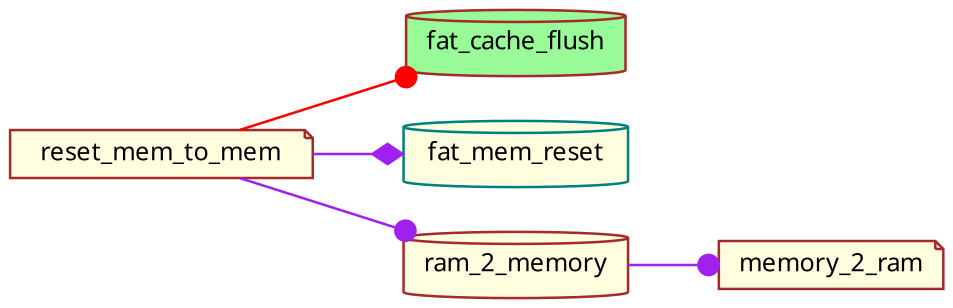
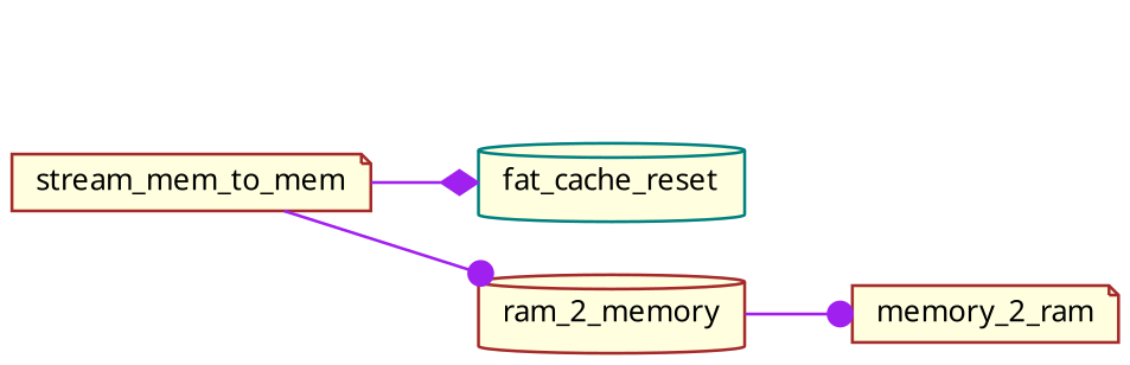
  digraph {
    rankdir=LR
    node [color=brown fillcolor=lightyellow fontname="FreeSans.ttf" fontsize=10 shape=cylinder style=filled]
    edge [arrowhead=dot color=purple fontname="FreeSans.ttf" fontsize=10 labelfontname="FreeSans.ttf" labelfontsize=10 style=solid]
-   n1 [fontcolor=black height=0.2 label=reset_mem_to_mem shape=note width=0.4]
-   n2 [fillcolor=palegreen height=0.2 label=fat_cache_flush width=0.4]
-   n3 [color=teal height=0.2 label=fat_mem_reset width=0.4]
+   n1 [fontcolor=black height=0.2 label=stream_mem_to_mem shape=note width=0.4]
+   n3 [color=teal height=0.2 label=fat_cache_reset width=0.4]
    n4 [height=0.2 label=ram_2_memory width=0.4]
    n5 [height=0.2 label=memory_2_ram shape=note width=0.4]
-   n1 -> n2 [color=red]
    n1 -> n3 [arrowhead=diamond]
    n1 -> n4
    n4 -> n5
  }
